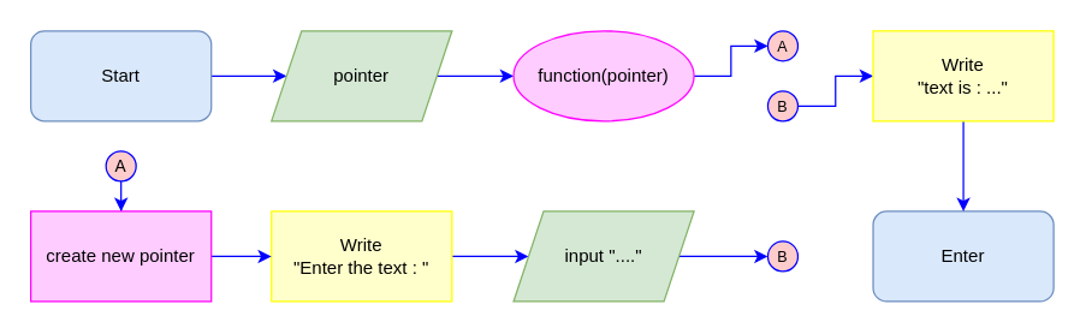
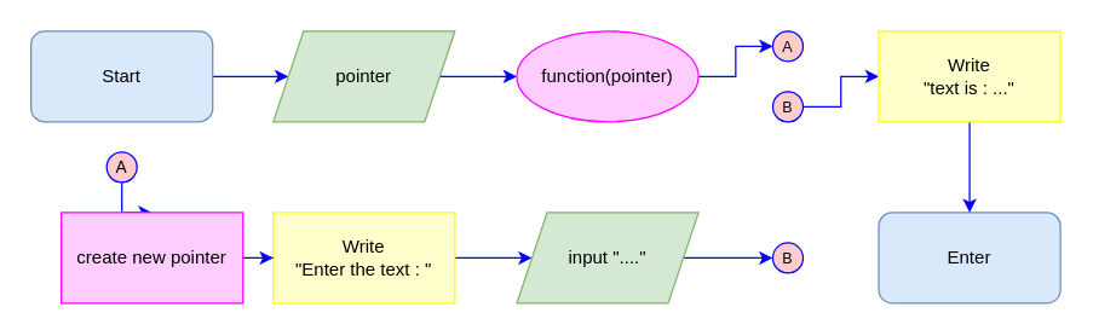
  <mxCell id="0" />
  <mxCell id="1" parent="0" />
  <mxCell id="2" style="edgeStyle=orthogonalEdgeStyle;shape=connector;rounded=0;orthogonalLoop=1;jettySize=auto;html=1;labelBackgroundColor=default;strokeColor=#0000FF;fontFamily=Helvetica;fontSize=10;fontColor=#0000FF;endArrow=classic;" parent="1" source="3" target="5" edge="1"><mxGeometry relative="1" as="geometry" /></mxCell>
  <mxCell id="3" value="Start" style="rounded=1;whiteSpace=wrap;html=1;fillColor=#dae8fc;strokeColor=#6c8ebf;" parent="1" vertex="1"><mxGeometry x="20" y="20" width="120" height="60" as="geometry" /></mxCell>
  <mxCell id="4" style="edgeStyle=orthogonalEdgeStyle;shape=connector;rounded=0;orthogonalLoop=1;jettySize=auto;html=1;labelBackgroundColor=default;strokeColor=#0000FF;fontFamily=Helvetica;fontSize=10;fontColor=#0000FF;endArrow=classic;" parent="1" source="5" target="15" edge="1"><mxGeometry relative="1" as="geometry" /></mxCell>
  <mxCell id="5" value="pointer" style="shape=parallelogram;perimeter=parallelogramPerimeter;whiteSpace=wrap;html=1;fixedSize=1;fillColor=#d5e8d4;strokeColor=#82b366;" parent="1" vertex="1"><mxGeometry x="180" y="20" width="120" height="60" as="geometry" /></mxCell>
  <mxCell id="6" style="edgeStyle=orthogonalEdgeStyle;shape=connector;rounded=0;orthogonalLoop=1;jettySize=auto;html=1;labelBackgroundColor=default;strokeColor=#0000FF;fontFamily=Helvetica;fontSize=10;fontColor=#0000FF;endArrow=classic;" parent="1" source="7" target="17" edge="1"><mxGeometry relative="1" as="geometry"><mxPoint x="80" y="140" as="targetPoint" /></mxGeometry></mxCell>
  <mxCell id="7" value="A" style="ellipse;whiteSpace=wrap;html=1;aspect=fixed;fillColor=#FFCCCC;strokeColor=#0000FF;labelBackgroundColor=none;endArrow=classic;fontSize=11;rounded=0;" parent="1" vertex="1"><mxGeometry x="70" y="100" width="20" height="20" as="geometry" /></mxCell>
  <mxCell id="8" value="&lt;font style=&quot;font-size: 10px;&quot;&gt;A&lt;/font&gt;" style="ellipse;whiteSpace=wrap;html=1;aspect=fixed;fillColor=#FFCCCC;strokeColor=#0000FF;labelBackgroundColor=none;endArrow=classic;fontSize=11;rounded=0;" parent="1" vertex="1"><mxGeometry x="510" y="20" width="20" height="20" as="geometry" /></mxCell>
  <mxCell id="9" style="edgeStyle=orthogonalEdgeStyle;shape=connector;rounded=0;orthogonalLoop=1;jettySize=auto;html=1;labelBackgroundColor=default;strokeColor=#0000FF;fontFamily=Helvetica;fontSize=10;fontColor=#0000FF;endArrow=classic;" edge="1" parent="1" source="10" target="19"><mxGeometry relative="1" as="geometry"><mxPoint x="580" y="50" as="targetPoint" /></mxGeometry></mxCell>
  <mxCell id="10" value="&lt;font style=&quot;font-size: 10px;&quot;&gt;B&lt;/font&gt;" style="ellipse;whiteSpace=wrap;html=1;aspect=fixed;fillColor=#FFCCCC;strokeColor=#0000FF;labelBackgroundColor=none;endArrow=classic;fontSize=11;rounded=0;" parent="1" vertex="1"><mxGeometry x="510" y="60" width="20" height="20" as="geometry" /></mxCell>
  <mxCell id="11" style="edgeStyle=orthogonalEdgeStyle;shape=connector;rounded=0;orthogonalLoop=1;jettySize=auto;html=1;labelBackgroundColor=default;strokeColor=#0000FF;fontFamily=Helvetica;fontSize=10;fontColor=#0000FF;endArrow=classic;" edge="1" parent="1" source="12" target="21"><mxGeometry relative="1" as="geometry" /></mxCell>
  <mxCell id="12" value="Write &lt;br&gt;&quot;Enter the text : &quot;" style="rounded=0;whiteSpace=wrap;html=1;fillColor=#FFFFCC;strokeColor=#FFFF00;" parent="1" vertex="1"><mxGeometry x="180" y="140" width="120" height="60" as="geometry" /></mxCell>
  <mxCell id="13" value="Enter" style="rounded=1;whiteSpace=wrap;html=1;fillColor=#dae8fc;strokeColor=#6c8ebf;" parent="1" vertex="1"><mxGeometry x="580" y="140" width="120" height="60" as="geometry" /></mxCell>
  <mxCell id="14" style="edgeStyle=orthogonalEdgeStyle;shape=connector;rounded=0;orthogonalLoop=1;jettySize=auto;html=1;labelBackgroundColor=default;strokeColor=#0000FF;fontFamily=Helvetica;fontSize=10;fontColor=#0000FF;endArrow=classic;" edge="1" parent="1" source="15" target="8"><mxGeometry relative="1" as="geometry"><mxPoint x="540" y="30" as="targetPoint" /></mxGeometry></mxCell>
  <mxCell id="15" value="function(pointer)" style="ellipse;whiteSpace=wrap;html=1;fillColor=#FFCCFF;strokeColor=#FF00FF;" vertex="1" parent="1"><mxGeometry x="340.92" y="20" width="120" height="60" as="geometry" /></mxCell>
  <mxCell id="16" style="edgeStyle=orthogonalEdgeStyle;shape=connector;rounded=0;orthogonalLoop=1;jettySize=auto;html=1;labelBackgroundColor=default;strokeColor=#0000FF;fontFamily=Helvetica;fontSize=10;fontColor=#0000FF;endArrow=classic;" edge="1" parent="1" source="17" target="12"><mxGeometry relative="1" as="geometry" /></mxCell>
- <mxCell id="17" value="create new pointer" style="rounded=0;whiteSpace=wrap;html=1;fillColor=#FFCCFF;strokeColor=#FF00FF;" vertex="1" parent="1"><mxGeometry x="20" y="140" width="120" height="60" as="geometry" /></mxCell>
+ <mxCell id="17" value="create new pointer" style="rounded=0;whiteSpace=wrap;html=1;fillColor=#FFCCFF;strokeColor=#FF00FF;" vertex="1" parent="1"><mxGeometry x="40" y="140" width="120" height="60" as="geometry" /></mxCell>
  <mxCell id="18" style="edgeStyle=orthogonalEdgeStyle;shape=connector;rounded=0;orthogonalLoop=1;jettySize=auto;html=1;labelBackgroundColor=default;strokeColor=#0000FF;fontFamily=Helvetica;fontSize=10;fontColor=#0000FF;endArrow=classic;" edge="1" parent="1" source="19" target="13"><mxGeometry relative="1" as="geometry" /></mxCell>
  <mxCell id="19" value="Write &lt;br&gt;&quot;text is : ...&quot;" style="rounded=0;whiteSpace=wrap;html=1;fillColor=#FFFFCC;strokeColor=#FFFF00;" vertex="1" parent="1"><mxGeometry x="580" y="20" width="120" height="60" as="geometry" /></mxCell>
  <mxCell id="20" style="edgeStyle=orthogonalEdgeStyle;shape=connector;rounded=0;orthogonalLoop=1;jettySize=auto;html=1;labelBackgroundColor=default;strokeColor=#0000FF;fontFamily=Helvetica;fontSize=10;fontColor=#0000FF;endArrow=classic;" edge="1" parent="1" source="21" target="22"><mxGeometry relative="1" as="geometry" /></mxCell>
  <mxCell id="21" value="input &quot;....&quot;" style="shape=parallelogram;perimeter=parallelogramPerimeter;whiteSpace=wrap;html=1;fixedSize=1;fillColor=#d5e8d4;strokeColor=#82b366;" vertex="1" parent="1"><mxGeometry x="340.92" y="140" width="120" height="60" as="geometry" /></mxCell>
  <mxCell id="22" value="&lt;font style=&quot;font-size: 10px;&quot;&gt;B&lt;/font&gt;" style="ellipse;whiteSpace=wrap;html=1;aspect=fixed;fillColor=#FFCCCC;strokeColor=#0000FF;labelBackgroundColor=none;endArrow=classic;fontSize=11;rounded=0;" vertex="1" parent="1"><mxGeometry x="510" y="160" width="20" height="20" as="geometry" /></mxCell>
